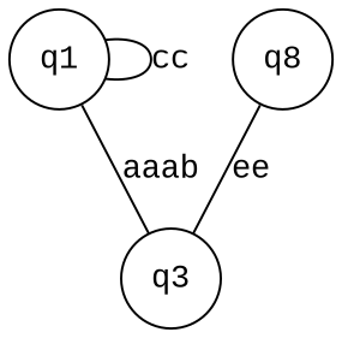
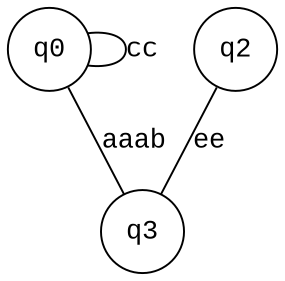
  graph {
    fontname="Liberation Mono"
    node [fontname="Liberation Mono" shape=circle]
    edge [fontname="Liberation Mono"]
-   q1
+   q1 [label=q0]
    q3
-   q2 [label=q8]
+   q2
    q1 -- q1 [label=cc]
    q1 -- q3 [label=aaab]
    q2 -- q3 [label=ee]
  }
